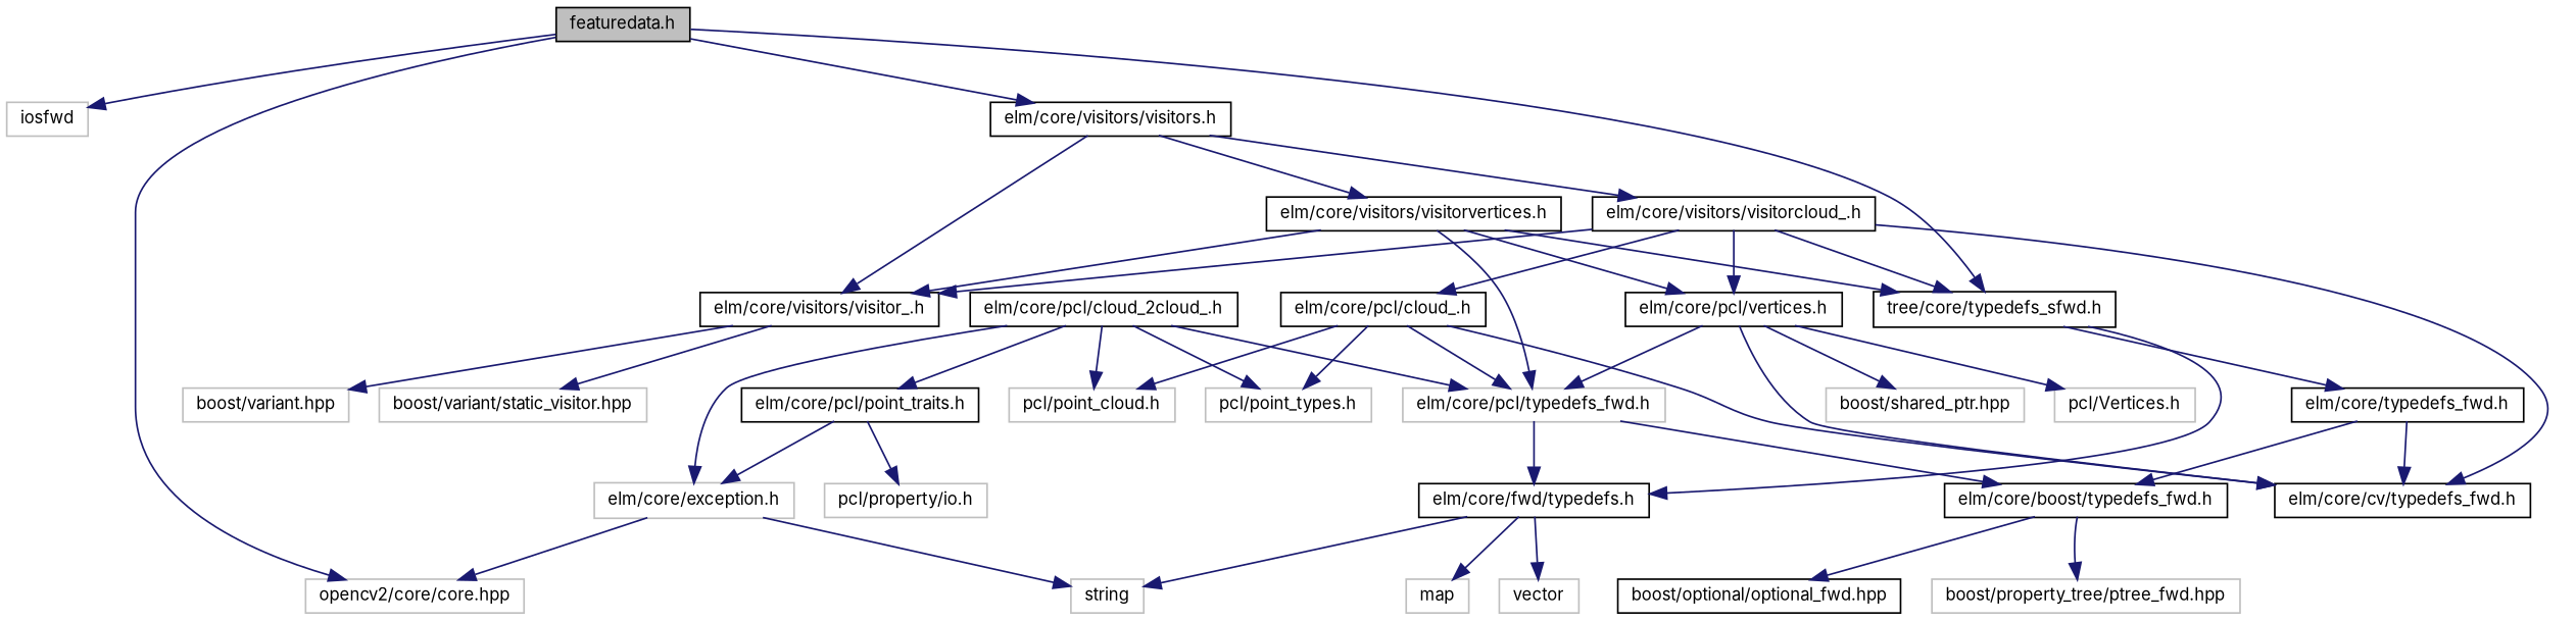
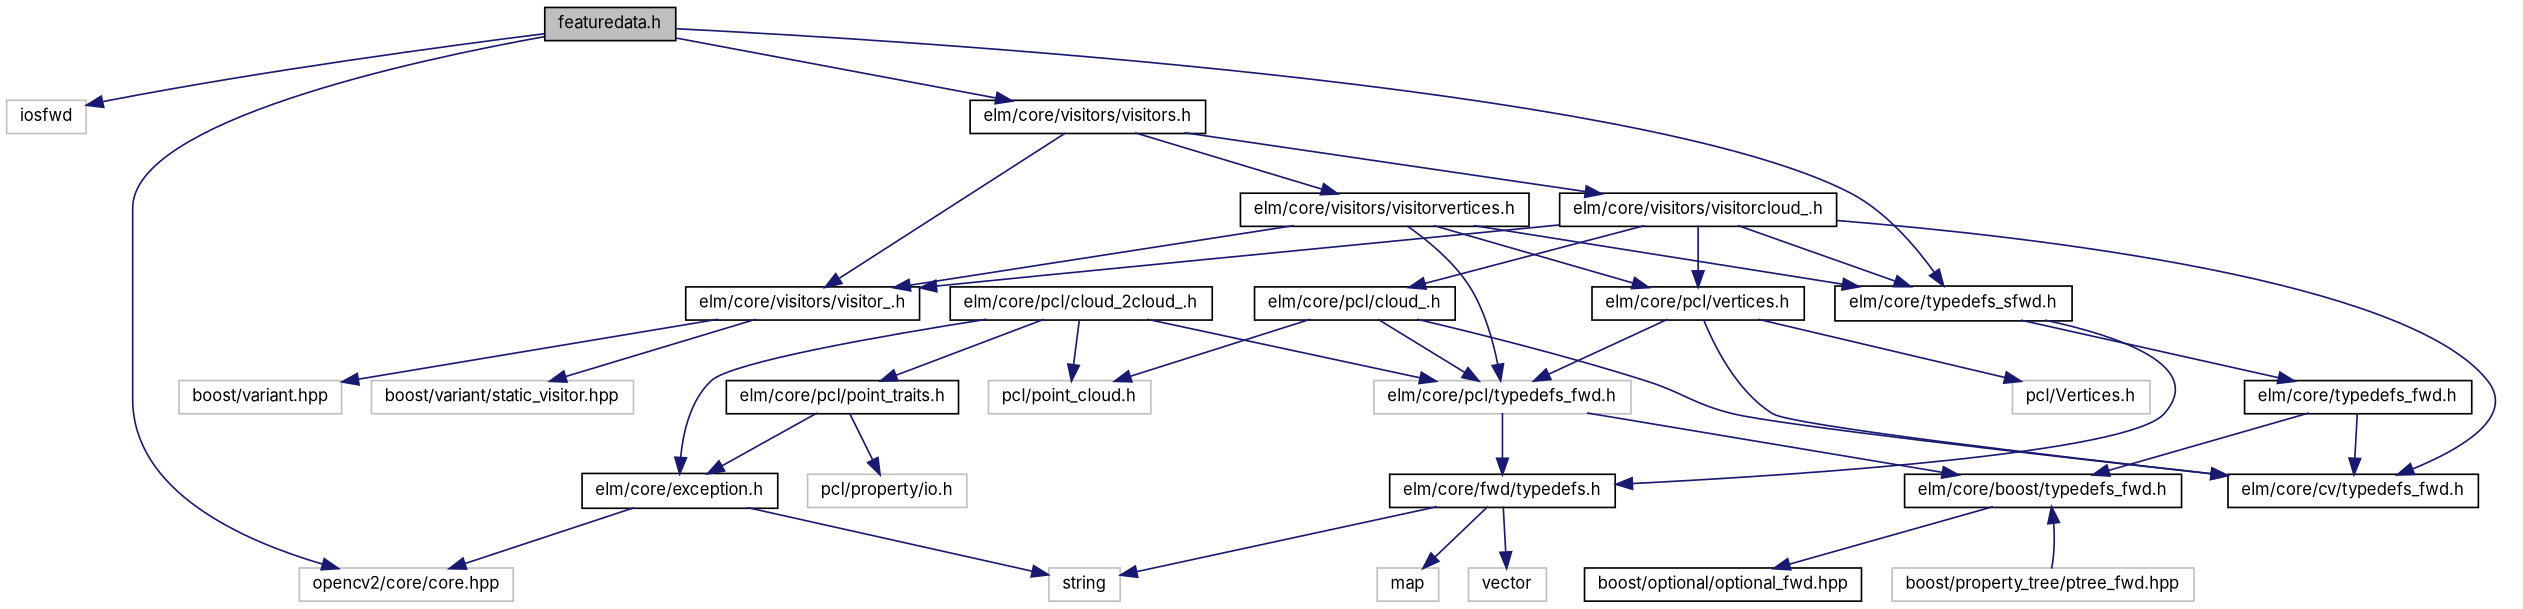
  digraph {
    fontname=Inter
    node [color=black fillcolor=white fontname=Inter fontsize=10 shape=record style=filled]
    edge [color=midnightblue fontname=Inter fontsize=10 labelfontname=Helvetica labelfontsize=10 style=solid]
    n1 [fillcolor=grey75 fontcolor=black height=0.2 label="featuredata.h" width=0.4]
    n2 [color=grey75 height=0.2 label=iosfwd width=0.4]
    n3 [color=grey75 height=0.2 label="opencv2/core/core.hpp" width=0.4]
-   n4 [height=0.2 label="tree/core/typedefs_sfwd.h" width=0.4]
+   n4 [height=0.2 label="elm/core/typedefs_sfwd.h" width=0.4]
    n5 [height=0.2 label="elm/core/visitors/visitors.h" width=0.4]
    n6 [color=grey75 height=0.2 label="boost/variant.hpp" width=0.4]
    n7 [height=0.2 label="elm/core/typedefs_fwd.h" width=0.4]
    n8 [height=0.2 label="elm/core/fwd/typedefs.h" width=0.4]
    n9 [height=0.2 label="elm/core/visitors/visitor_.h" width=0.4]
    n10 [height=0.2 label="elm/core/visitors/visitorcloud_.h" width=0.4]
    n11 [height=0.2 label="elm/core/visitors/visitorvertices.h" width=0.4]
    n12 [height=0.2 label="elm/core/boost/typedefs_fwd.h" width=0.4]
    n13 [height=0.2 label="elm/core/cv/typedefs_fwd.h" width=0.4]
    n14 [color=grey75 height=0.2 label=map width=0.4]
    n15 [color=grey75 height=0.2 label=string width=0.4]
    n16 [color=grey75 height=0.2 label=vector width=0.4]
    n17 [height=0.2 label="boost/optional/optional_fwd.hpp" width=0.4]
    n18 [color=grey75 height=0.2 label="boost/property_tree/ptree_fwd.hpp" width=0.4]
    n19 [color=grey75 height=0.2 label="boost/variant/static_visitor.hpp" width=0.4]
    n20 [height=0.2 label="elm/core/pcl/cloud_.h" width=0.4]
    n21 [height=0.2 label="elm/core/pcl/vertices.h" width=0.4]
    n22 [color=grey75 height=0.2 label="elm/core/pcl/typedefs_fwd.h" width=0.4]
-   n23 [color=grey75 height=0.2 label="pcl/point_types.h" width=0.4]
    n24 [color=grey75 height=0.2 label="pcl/point_cloud.h" width=0.4]
    n25 [height=0.2 label="elm/core/pcl/cloud_2cloud_.h" width=0.4]
-   n26 [color=grey75 height=0.2 label="elm/core/exception.h" width=0.4]
+   n26 [height=0.2 label="elm/core/exception.h" width=0.4]
    n27 [height=0.2 label="elm/core/pcl/point_traits.h" width=0.4]
-   n28 [color=grey75 height=0.2 label="boost/shared_ptr.hpp" width=0.4]
    n29 [color=grey75 height=0.2 label="pcl/Vertices.h" width=0.4]
    n30 [color=grey75 height=0.2 label="pcl/property/io.h" width=0.4]
    n1 -> n2
    n1 -> n3
    n1 -> n4
    n1 -> n5
    n4 -> n7
    n4 -> n8
    n5 -> n9
    n5 -> n10
    n5 -> n11
    n7 -> n12
    n7 -> n13
    n8 -> n14
    n8 -> n15
    n8 -> n16
    n9 -> n6
    n9 -> n19
    n10 -> n4
    n10 -> n9
    n10 -> n13
    n10 -> n20
    n10 -> n21
    n11 -> n4
    n11 -> n9
    n11 -> n21
    n11 -> n22
    n12 -> n17
-   n12 -> n18
+   n18 -> n12
    n20 -> n13
    n20 -> n22
-   n20 -> n23
    n20 -> n24
    n21 -> n13
    n21 -> n22
-   n21 -> n28
    n21 -> n29
    n22 -> n8
    n22 -> n12
    n25 -> n22
-   n25 -> n23
    n25 -> n24
    n25 -> n26
    n25 -> n27
    n26 -> n3
    n26 -> n15
    n27 -> n26
    n27 -> n30
  }
